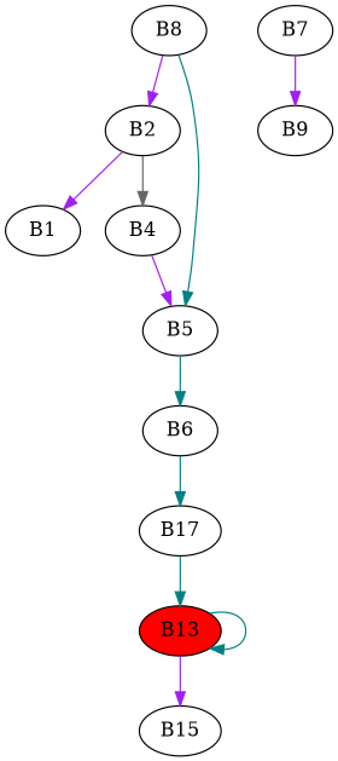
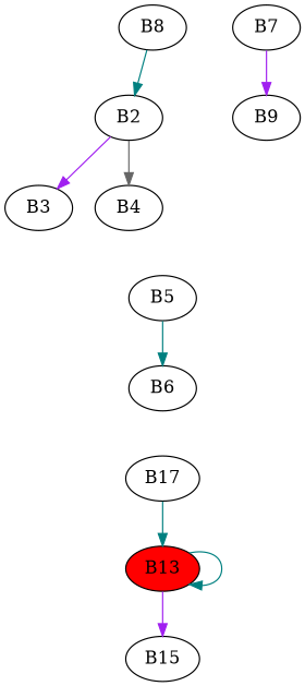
  strict digraph {
    edge [color=purple cond=true]
    n1 [entry=true label=B8]
    B2
    B5
-   B3 [label=B1]
+   B3
    B4
    B6
    n7 [label=B17]
    B13 [fillcolor=red style=filled]
    B7
    B9
    B15
-   n1 -> B2
-   n1 -> B5 [color=teal cond=false]
+   n1 -> B2 [color=teal]
    B2 -> B3
    B2 -> B4 [color=gray40 cond=false]
    B5 -> B6 [color=teal cond=""]
-   B4 -> B5 [cond=""]
-   B6 -> n7 [color=teal]
    n7 -> B13 [color=teal cond=""]
    B13 -> B13 [color=teal]
    B13 -> B15 [cond=false]
    B7 -> B9
  }
